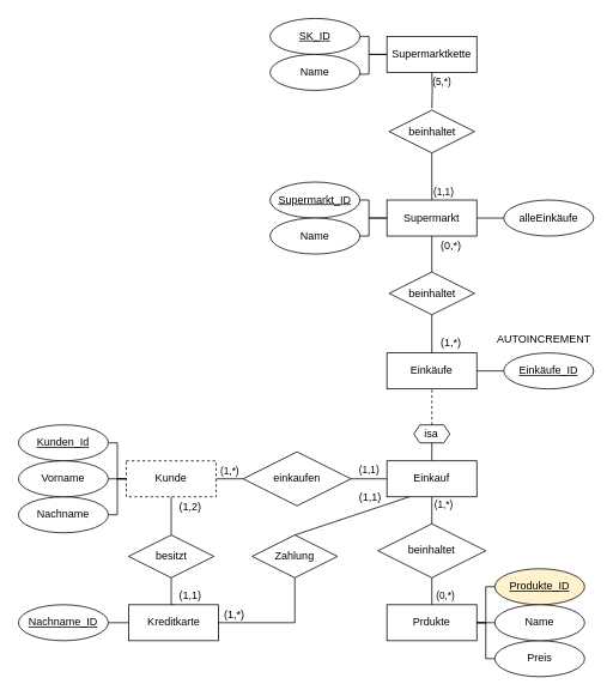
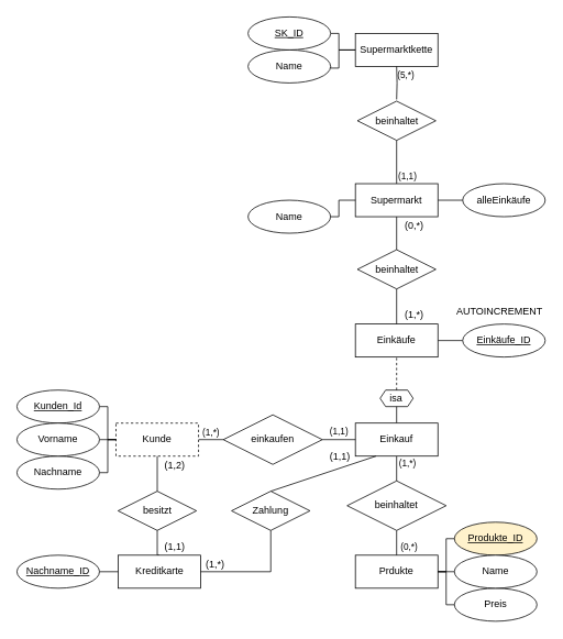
  <mxCell id="0" />
  <mxCell id="1" parent="0" />
  <mxCell id="2" style="edgeStyle=orthogonalEdgeStyle;rounded=0;orthogonalLoop=1;jettySize=auto;html=1;exitX=1;exitY=0.5;exitDx=0;exitDy=0;entryX=0;entryY=0.5;entryDx=0;entryDy=0;endArrow=none;endFill=0;" parent="1" source="4" target="35" edge="1"><mxGeometry relative="1" as="geometry" /></mxCell>
  <mxCell id="3" value="(1,*)" style="edgeLabel;html=1;align=center;verticalAlign=middle;resizable=0;points=[];" parent="2" vertex="1" connectable="0"><mxGeometry x="-0.354" y="1" relative="1" as="geometry"><mxPoint x="4" y="-9" as="offset" /></mxGeometry></mxCell>
  <mxCell id="4" value="Kunde" style="whiteSpace=wrap;html=1;align=center;dashed=1;" parent="1" vertex="1"><mxGeometry x="140" y="512" width="100" height="40" as="geometry" /></mxCell>
  <mxCell id="5" value="Prdukte" style="whiteSpace=wrap;html=1;align=center;" parent="1" vertex="1"><mxGeometry x="430" y="672" width="100" height="40" as="geometry" /></mxCell>
  <mxCell id="6" style="edgeStyle=orthogonalEdgeStyle;rounded=0;orthogonalLoop=1;jettySize=auto;html=1;exitX=0.5;exitY=1;exitDx=0;exitDy=0;entryX=0.5;entryY=0;entryDx=0;entryDy=0;endArrow=none;endFill=0;" parent="1" source="9" target="39" edge="1"><mxGeometry relative="1" as="geometry" /></mxCell>
  <mxCell id="7" value="(1,*)" style="edgeLabel;html=1;align=center;verticalAlign=middle;resizable=0;points=[];" parent="6" vertex="1" connectable="0"><mxGeometry x="-0.573" y="-1" relative="1" as="geometry"><mxPoint x="13" y="2" as="offset" /></mxGeometry></mxCell>
  <mxCell id="8" style="edgeStyle=orthogonalEdgeStyle;rounded=0;orthogonalLoop=1;jettySize=auto;html=1;exitX=0.5;exitY=0;exitDx=0;exitDy=0;entryX=0.5;entryY=1;entryDx=0;entryDy=0;endArrow=none;endFill=0;" parent="1" source="9" target="55" edge="1"><mxGeometry relative="1" as="geometry" /></mxCell>
  <mxCell id="9" value="Einkauf" style="whiteSpace=wrap;html=1;align=center;" parent="1" vertex="1"><mxGeometry x="430" y="512" width="100" height="40" as="geometry" /></mxCell>
  <mxCell id="10" style="edgeStyle=orthogonalEdgeStyle;rounded=0;orthogonalLoop=1;jettySize=auto;html=1;exitX=1;exitY=0.5;exitDx=0;exitDy=0;entryX=0;entryY=0.5;entryDx=0;entryDy=0;endArrow=none;endFill=0;" parent="1" source="13" target="27" edge="1"><mxGeometry relative="1" as="geometry" /></mxCell>
  <mxCell id="11" style="edgeStyle=orthogonalEdgeStyle;rounded=0;orthogonalLoop=1;jettySize=auto;html=1;exitX=0.5;exitY=1;exitDx=0;exitDy=0;entryX=0.5;entryY=0;entryDx=0;entryDy=0;fontSize=12;endArrow=none;endFill=0;" edge="1" parent="1" source="13" target="61"><mxGeometry relative="1" as="geometry" /></mxCell>
  <mxCell id="12" value="(0,*)" style="edgeLabel;html=1;align=center;verticalAlign=middle;resizable=0;points=[];fontSize=12;" vertex="1" connectable="0" parent="11"><mxGeometry x="-0.135" relative="1" as="geometry"><mxPoint x="20" y="-7" as="offset" /></mxGeometry></mxCell>
  <mxCell id="13" value="Supermarkt" style="whiteSpace=wrap;html=1;align=center;" parent="1" vertex="1"><mxGeometry x="430" y="222" width="100" height="40" as="geometry" /></mxCell>
  <mxCell id="14" style="edgeStyle=orthogonalEdgeStyle;rounded=0;orthogonalLoop=1;jettySize=auto;html=1;exitX=0;exitY=0.5;exitDx=0;exitDy=0;entryX=1;entryY=0.5;entryDx=0;entryDy=0;endArrow=none;endFill=0;" parent="1" source="15" target="19" edge="1"><mxGeometry relative="1" as="geometry"><Array as="points"><mxPoint x="410" y="60" /><mxPoint x="410" y="40" /></Array></mxGeometry></mxCell>
  <mxCell id="15" value="Supermarktkette" style="whiteSpace=wrap;html=1;align=center;" parent="1" vertex="1"><mxGeometry x="430" y="40" width="100" height="40" as="geometry" /></mxCell>
  <mxCell id="16" style="edgeStyle=orthogonalEdgeStyle;rounded=0;orthogonalLoop=1;jettySize=auto;html=1;exitX=0.5;exitY=1;exitDx=0;exitDy=0;entryX=0.5;entryY=0;entryDx=0;entryDy=0;endArrow=none;endFill=0;" parent="1" source="62" target="13" edge="1"><mxGeometry relative="1" as="geometry"><mxPoint x="480" y="180" as="sourcePoint" /></mxGeometry></mxCell>
  <mxCell id="17" value="(1,1)" style="edgeLabel;html=1;align=center;verticalAlign=middle;resizable=0;points=[];labelBackgroundColor=none;" parent="16" vertex="1" connectable="0"><mxGeometry x="0.676" relative="1" as="geometry"><mxPoint x="12" y="-1" as="offset" /></mxGeometry></mxCell>
  <mxCell id="18" style="edgeStyle=orthogonalEdgeStyle;rounded=0;orthogonalLoop=1;jettySize=auto;html=1;exitX=0.5;exitY=0;exitDx=0;exitDy=0;entryX=0.5;entryY=1;entryDx=0;entryDy=0;endArrow=none;endFill=0;" parent="1" target="15" edge="1"><mxGeometry relative="1" as="geometry"><mxPoint x="480" y="120" as="sourcePoint" /></mxGeometry></mxCell>
  <mxCell id="19" value="&lt;u&gt;SK_ID&lt;/u&gt;" style="ellipse;whiteSpace=wrap;html=1;align=center;" parent="1" vertex="1"><mxGeometry x="300" y="20" width="100" height="40" as="geometry" /></mxCell>
  <mxCell id="20" style="edgeStyle=orthogonalEdgeStyle;rounded=0;orthogonalLoop=1;jettySize=auto;html=1;exitX=1;exitY=0.5;exitDx=0;exitDy=0;entryX=0;entryY=0.5;entryDx=0;entryDy=0;endArrow=none;endFill=0;" parent="1" source="21" target="15" edge="1"><mxGeometry relative="1" as="geometry"><Array as="points"><mxPoint x="400" y="82" /><mxPoint x="410" y="82" /><mxPoint x="410" y="60" /></Array></mxGeometry></mxCell>
  <mxCell id="21" value="Name" style="ellipse;whiteSpace=wrap;html=1;align=center;" parent="1" vertex="1"><mxGeometry x="300" y="60" width="100" height="40" as="geometry" /></mxCell>
  <mxCell id="22" value="(5,*)" style="edgeLabel;html=1;align=center;verticalAlign=middle;resizable=0;points=[];labelBackgroundColor=none;" parent="1" vertex="1" connectable="0"><mxGeometry x="490" y="90.004" as="geometry" /></mxCell>
- <mxCell id="23" style="edgeStyle=orthogonalEdgeStyle;rounded=0;orthogonalLoop=1;jettySize=auto;html=1;exitX=1;exitY=0.5;exitDx=0;exitDy=0;entryX=0;entryY=0.5;entryDx=0;entryDy=0;endArrow=none;endFill=0;" parent="1" source="24" target="13" edge="1"><mxGeometry relative="1" as="geometry"><Array as="points"><mxPoint x="410" y="222" /><mxPoint x="410" y="242" /></Array></mxGeometry></mxCell>
- <mxCell id="24" value="&lt;u&gt;Supermarkt_ID&lt;/u&gt;" style="ellipse;whiteSpace=wrap;html=1;align=center;" parent="1" vertex="1"><mxGeometry x="300" y="202" width="100" height="40" as="geometry" /></mxCell>
  <mxCell id="25" style="edgeStyle=orthogonalEdgeStyle;rounded=0;orthogonalLoop=1;jettySize=auto;html=1;exitX=1;exitY=0.5;exitDx=0;exitDy=0;endArrow=none;endFill=0;" parent="1" source="26" edge="1"><mxGeometry relative="1" as="geometry"><mxPoint x="430" y="242" as="targetPoint" /><Array as="points"><mxPoint x="410" y="262" /><mxPoint x="410" y="242" /></Array></mxGeometry></mxCell>
  <mxCell id="26" value="Name" style="ellipse;whiteSpace=wrap;html=1;align=center;" parent="1" vertex="1"><mxGeometry x="300" y="242" width="100" height="40" as="geometry" /></mxCell>
  <mxCell id="27" value="alleEinkäufe" style="ellipse;whiteSpace=wrap;html=1;align=center;" parent="1" vertex="1"><mxGeometry x="560" y="222" width="100" height="40" as="geometry" /></mxCell>
  <mxCell id="28" style="edgeStyle=orthogonalEdgeStyle;rounded=0;orthogonalLoop=1;jettySize=auto;html=1;exitX=1;exitY=0.5;exitDx=0;exitDy=0;entryX=0;entryY=0.5;entryDx=0;entryDy=0;endArrow=none;endFill=0;" parent="1" source="29" target="4" edge="1"><mxGeometry relative="1" as="geometry"><Array as="points"><mxPoint x="130" y="492" /><mxPoint x="130" y="532" /></Array></mxGeometry></mxCell>
  <mxCell id="29" value="&lt;u&gt;Kunden_Id&lt;/u&gt;" style="ellipse;whiteSpace=wrap;html=1;align=center;" parent="1" vertex="1"><mxGeometry x="20" y="472" width="100" height="40" as="geometry" /></mxCell>
  <mxCell id="30" style="edgeStyle=orthogonalEdgeStyle;rounded=0;orthogonalLoop=1;jettySize=auto;html=1;exitX=1;exitY=0.5;exitDx=0;exitDy=0;entryX=0;entryY=0.5;entryDx=0;entryDy=0;endArrow=none;endFill=0;" parent="1" source="31" target="4" edge="1"><mxGeometry relative="1" as="geometry"><Array as="points"><mxPoint x="130" y="572" /><mxPoint x="130" y="532" /></Array></mxGeometry></mxCell>
  <mxCell id="31" value="Nachname" style="ellipse;whiteSpace=wrap;html=1;align=center;" parent="1" vertex="1"><mxGeometry x="20" y="552" width="100" height="40" as="geometry" /></mxCell>
  <mxCell id="32" style="edgeStyle=orthogonalEdgeStyle;rounded=0;orthogonalLoop=1;jettySize=auto;html=1;exitX=1;exitY=0.5;exitDx=0;exitDy=0;entryX=0;entryY=0.5;entryDx=0;entryDy=0;endArrow=none;endFill=0;" parent="1" source="33" target="4" edge="1"><mxGeometry relative="1" as="geometry" /></mxCell>
  <mxCell id="33" value="Vorname" style="ellipse;whiteSpace=wrap;html=1;align=center;" parent="1" vertex="1"><mxGeometry x="20" y="512" width="100" height="40" as="geometry" /></mxCell>
  <mxCell id="34" style="edgeStyle=orthogonalEdgeStyle;rounded=0;orthogonalLoop=1;jettySize=auto;html=1;exitX=1;exitY=0.5;exitDx=0;exitDy=0;entryX=0;entryY=0.5;entryDx=0;entryDy=0;endArrow=none;endFill=0;" parent="1" source="35" target="9" edge="1"><mxGeometry relative="1" as="geometry" /></mxCell>
  <mxCell id="35" value="einkaufen" style="shape=rhombus;perimeter=rhombusPerimeter;whiteSpace=wrap;html=1;align=center;labelBackgroundColor=none;" parent="1" vertex="1"><mxGeometry x="270" y="502" width="120" height="60" as="geometry" /></mxCell>
  <mxCell id="36" value="(1,1)" style="edgeLabel;html=1;align=center;verticalAlign=middle;resizable=0;points=[];" parent="1" vertex="1" connectable="0"><mxGeometry x="279.997" y="522" as="geometry"><mxPoint x="130" y="-1" as="offset" /></mxGeometry></mxCell>
  <mxCell id="37" style="edgeStyle=orthogonalEdgeStyle;rounded=0;orthogonalLoop=1;jettySize=auto;html=1;exitX=0.5;exitY=1;exitDx=0;exitDy=0;entryX=0.5;entryY=0;entryDx=0;entryDy=0;endArrow=none;endFill=0;" parent="1" source="39" target="5" edge="1"><mxGeometry relative="1" as="geometry" /></mxCell>
  <mxCell id="38" value="(0,*)" style="edgeLabel;html=1;align=center;verticalAlign=middle;resizable=0;points=[];" parent="37" vertex="1" connectable="0"><mxGeometry x="0.427" y="1" relative="1" as="geometry"><mxPoint x="13" y="-2" as="offset" /></mxGeometry></mxCell>
  <mxCell id="39" value="beinhaltet" style="shape=rhombus;perimeter=rhombusPerimeter;whiteSpace=wrap;html=1;align=center;labelBackgroundColor=none;" parent="1" vertex="1"><mxGeometry x="420" y="582" width="120" height="60" as="geometry" /></mxCell>
  <mxCell id="40" style="edgeStyle=orthogonalEdgeStyle;rounded=0;orthogonalLoop=1;jettySize=auto;html=1;exitX=0;exitY=0.5;exitDx=0;exitDy=0;entryX=1;entryY=0.5;entryDx=0;entryDy=0;endArrow=none;endFill=0;" parent="1" source="41" target="5" edge="1"><mxGeometry relative="1" as="geometry"><Array as="points"><mxPoint x="540" y="652" /><mxPoint x="540" y="692" /></Array></mxGeometry></mxCell>
  <mxCell id="41" value="&lt;u&gt;Produkte_ID&lt;/u&gt;" style="ellipse;whiteSpace=wrap;html=1;align=center;fillColor=#fff2cc;" parent="1" vertex="1"><mxGeometry x="550" y="632" width="100" height="40" as="geometry" /></mxCell>
  <mxCell id="42" style="edgeStyle=orthogonalEdgeStyle;rounded=0;orthogonalLoop=1;jettySize=auto;html=1;exitX=0;exitY=0.5;exitDx=0;exitDy=0;endArrow=none;endFill=0;" parent="1" source="43" edge="1"><mxGeometry relative="1" as="geometry"><mxPoint x="530" y="692" as="targetPoint" /><Array as="points"><mxPoint x="540" y="732" /><mxPoint x="540" y="692" /></Array></mxGeometry></mxCell>
  <mxCell id="43" value="Preis" style="ellipse;whiteSpace=wrap;html=1;align=center;" parent="1" vertex="1"><mxGeometry x="550" y="712" width="100" height="40" as="geometry" /></mxCell>
  <mxCell id="44" style="edgeStyle=orthogonalEdgeStyle;rounded=0;orthogonalLoop=1;jettySize=auto;html=1;exitX=0;exitY=0.5;exitDx=0;exitDy=0;endArrow=none;endFill=0;" parent="1" source="45" edge="1"><mxGeometry relative="1" as="geometry"><mxPoint x="530" y="691.952" as="targetPoint" /></mxGeometry></mxCell>
  <mxCell id="45" value="Name" style="ellipse;whiteSpace=wrap;html=1;align=center;" parent="1" vertex="1"><mxGeometry x="550" y="672" width="100" height="40" as="geometry" /></mxCell>
  <mxCell id="46" style="edgeStyle=orthogonalEdgeStyle;rounded=0;orthogonalLoop=1;jettySize=auto;html=1;exitX=1;exitY=0.5;exitDx=0;exitDy=0;entryX=0;entryY=0.5;entryDx=0;entryDy=0;endArrow=none;endFill=0;" parent="1" source="47" target="57" edge="1"><mxGeometry relative="1" as="geometry" /></mxCell>
  <mxCell id="47" value="Einkäufe" style="whiteSpace=wrap;html=1;align=center;" parent="1" vertex="1"><mxGeometry x="430" y="392" width="100" height="40" as="geometry" /></mxCell>
  <mxCell id="48" value="" style="group" parent="1" vertex="1" connectable="0"><mxGeometry x="460" y="472" width="40" height="20" as="geometry" /></mxCell>
  <mxCell id="49" value="" style="endArrow=none;html=1;rounded=0;" parent="48" edge="1"><mxGeometry width="50" height="50" relative="1" as="geometry"><mxPoint x="6.667" as="sourcePoint" /><mxPoint x="33.333" as="targetPoint" /></mxGeometry></mxCell>
  <mxCell id="50" value="" style="endArrow=none;html=1;rounded=0;" parent="48" edge="1"><mxGeometry width="50" height="50" relative="1" as="geometry"><mxPoint x="40" y="10" as="sourcePoint" /><mxPoint x="33.333" as="targetPoint" /></mxGeometry></mxCell>
  <mxCell id="51" value="" style="endArrow=none;html=1;rounded=0;" parent="48" edge="1"><mxGeometry width="50" height="50" relative="1" as="geometry"><mxPoint x="33.333" y="20" as="sourcePoint" /><mxPoint x="40" y="10" as="targetPoint" /></mxGeometry></mxCell>
  <mxCell id="52" value="" style="endArrow=none;html=1;rounded=0;" parent="48" edge="1"><mxGeometry width="50" height="50" relative="1" as="geometry"><mxPoint x="6.667" y="20" as="sourcePoint" /><mxPoint x="33.333" y="20" as="targetPoint" /></mxGeometry></mxCell>
  <mxCell id="53" value="" style="endArrow=none;html=1;rounded=0;" parent="48" edge="1"><mxGeometry width="50" height="50" relative="1" as="geometry"><mxPoint y="10" as="sourcePoint" /><mxPoint x="6.667" as="targetPoint" /></mxGeometry></mxCell>
  <mxCell id="54" value="" style="endArrow=none;html=1;rounded=0;" parent="48" edge="1"><mxGeometry width="50" height="50" relative="1" as="geometry"><mxPoint x="6.667" y="20" as="sourcePoint" /><mxPoint y="10" as="targetPoint" /></mxGeometry></mxCell>
  <mxCell id="55" value="isa" style="text;html=1;strokeColor=none;fillColor=none;align=center;verticalAlign=middle;whiteSpace=wrap;rounded=0;labelBackgroundColor=none;" parent="48" vertex="1"><mxGeometry x="13.333" width="13.333" height="20" as="geometry" /></mxCell>
  <mxCell id="56" style="edgeStyle=orthogonalEdgeStyle;rounded=0;orthogonalLoop=1;jettySize=auto;html=1;exitX=0.5;exitY=0;exitDx=0;exitDy=0;entryX=0.5;entryY=1;entryDx=0;entryDy=0;endArrow=none;endFill=0;dashed=1;" parent="1" source="55" target="47" edge="1"><mxGeometry relative="1" as="geometry" /></mxCell>
  <mxCell id="57" value="&lt;font style=&quot;&quot;&gt;&lt;font style=&quot;font-size: 12px;&quot;&gt;&lt;u style=&quot;&quot;&gt;Einkäufe_ID&lt;/u&gt;&lt;/font&gt;&lt;br&gt;&lt;/font&gt;" style="ellipse;whiteSpace=wrap;html=1;align=center;" parent="1" vertex="1"><mxGeometry x="560" y="392" width="100" height="40" as="geometry" /></mxCell>
  <mxCell id="58" value="AUTOINCREMENT" style="text;html=1;strokeColor=none;fillColor=none;align=center;verticalAlign=middle;whiteSpace=wrap;rounded=0;fontSize=12;" vertex="1" parent="1"><mxGeometry x="550" y="362" width="110" height="30" as="geometry" /></mxCell>
  <mxCell id="59" style="edgeStyle=orthogonalEdgeStyle;rounded=0;orthogonalLoop=1;jettySize=auto;html=1;exitX=0.5;exitY=1;exitDx=0;exitDy=0;entryX=0.5;entryY=0;entryDx=0;entryDy=0;fontSize=12;endArrow=none;endFill=0;" edge="1" parent="1" source="61" target="47"><mxGeometry relative="1" as="geometry" /></mxCell>
  <mxCell id="60" value="(1,*)" style="edgeLabel;html=1;align=center;verticalAlign=middle;resizable=0;points=[];fontSize=12;" vertex="1" connectable="0" parent="59"><mxGeometry x="0.577" y="1" relative="1" as="geometry"><mxPoint x="19" y="-3" as="offset" /></mxGeometry></mxCell>
  <mxCell id="61" value="beinhaltet" style="shape=rhombus;perimeter=rhombusPerimeter;whiteSpace=wrap;html=1;align=center;fontSize=12;" vertex="1" parent="1"><mxGeometry x="432.5" y="302" width="95" height="47.5" as="geometry" /></mxCell>
  <mxCell id="62" value="beinhaltet" style="shape=rhombus;perimeter=rhombusPerimeter;whiteSpace=wrap;html=1;align=center;fontSize=12;" vertex="1" parent="1"><mxGeometry x="432.5" y="122" width="95" height="47.5" as="geometry" /></mxCell>
  <mxCell id="63" style="edgeStyle=orthogonalEdgeStyle;rounded=0;orthogonalLoop=1;jettySize=auto;html=1;exitX=0.5;exitY=0;exitDx=0;exitDy=0;entryX=0.5;entryY=1;entryDx=0;entryDy=0;fontSize=12;endArrow=none;endFill=0;" edge="1" parent="1" source="65" target="4"><mxGeometry relative="1" as="geometry" /></mxCell>
  <mxCell id="64" value="(1,2)" style="edgeLabel;html=1;align=center;verticalAlign=middle;resizable=0;points=[];fontSize=12;" vertex="1" connectable="0" parent="63"><mxGeometry x="0.55" y="-2" relative="1" as="geometry"><mxPoint x="18" y="1" as="offset" /></mxGeometry></mxCell>
  <mxCell id="65" value="besitzt" style="shape=rhombus;perimeter=rhombusPerimeter;whiteSpace=wrap;html=1;align=center;fontSize=12;" vertex="1" parent="1"><mxGeometry x="142.5" y="594.5" width="95" height="47.5" as="geometry" /></mxCell>
  <mxCell id="66" style="edgeStyle=orthogonalEdgeStyle;rounded=0;orthogonalLoop=1;jettySize=auto;html=1;exitX=0.5;exitY=0;exitDx=0;exitDy=0;entryX=0.5;entryY=1;entryDx=0;entryDy=0;fontSize=12;endArrow=none;endFill=0;" edge="1" parent="1" source="68" target="65"><mxGeometry relative="1" as="geometry" /></mxCell>
  <mxCell id="67" value="(1,1)" style="edgeLabel;html=1;align=center;verticalAlign=middle;resizable=0;points=[];fontSize=12;" vertex="1" connectable="0" parent="66"><mxGeometry x="-0.203" y="-2" relative="1" as="geometry"><mxPoint x="18" as="offset" /></mxGeometry></mxCell>
  <mxCell id="68" value="Kreditkarte" style="whiteSpace=wrap;html=1;align=center;" vertex="1" parent="1"><mxGeometry x="142.5" y="672" width="100" height="40" as="geometry" /></mxCell>
  <mxCell id="69" style="rounded=0;orthogonalLoop=1;jettySize=auto;html=1;exitX=0.5;exitY=0;exitDx=0;exitDy=0;entryX=0.25;entryY=1;entryDx=0;entryDy=0;fontSize=12;endArrow=none;endFill=0;" edge="1" parent="1" source="73" target="9"><mxGeometry relative="1" as="geometry" /></mxCell>
  <mxCell id="70" value="(1,1)" style="edgeLabel;html=1;align=center;verticalAlign=middle;resizable=0;points=[];fontSize=12;" vertex="1" connectable="0" parent="69"><mxGeometry x="0.513" y="-1" relative="1" as="geometry"><mxPoint x="-14" y="-11" as="offset" /></mxGeometry></mxCell>
  <mxCell id="71" style="edgeStyle=orthogonalEdgeStyle;rounded=0;orthogonalLoop=1;jettySize=auto;html=1;exitX=0.5;exitY=1;exitDx=0;exitDy=0;entryX=1;entryY=0.5;entryDx=0;entryDy=0;fontSize=12;endArrow=none;endFill=0;" edge="1" parent="1" source="73" target="68"><mxGeometry relative="1" as="geometry" /></mxCell>
  <mxCell id="72" value="(1,*)" style="edgeLabel;html=1;align=center;verticalAlign=middle;resizable=0;points=[];fontSize=12;" vertex="1" connectable="0" parent="71"><mxGeometry x="0.897" y="-2" relative="1" as="geometry"><mxPoint x="10" y="-8" as="offset" /></mxGeometry></mxCell>
  <mxCell id="73" value="Zahlung" style="shape=rhombus;perimeter=rhombusPerimeter;whiteSpace=wrap;html=1;align=center;fontSize=12;" vertex="1" parent="1"><mxGeometry x="280" y="594.5" width="95" height="47.5" as="geometry" /></mxCell>
  <mxCell id="74" style="edgeStyle=orthogonalEdgeStyle;rounded=0;orthogonalLoop=1;jettySize=auto;html=1;exitX=1;exitY=0.5;exitDx=0;exitDy=0;entryX=0;entryY=0.5;entryDx=0;entryDy=0;fontSize=12;endArrow=none;endFill=0;" edge="1" parent="1" source="75" target="68"><mxGeometry relative="1" as="geometry" /></mxCell>
  <mxCell id="75" value="&lt;u&gt;Nachname_ID&lt;/u&gt;" style="ellipse;whiteSpace=wrap;html=1;align=center;" vertex="1" parent="1"><mxGeometry x="20" y="672" width="100" height="40" as="geometry" /></mxCell>
